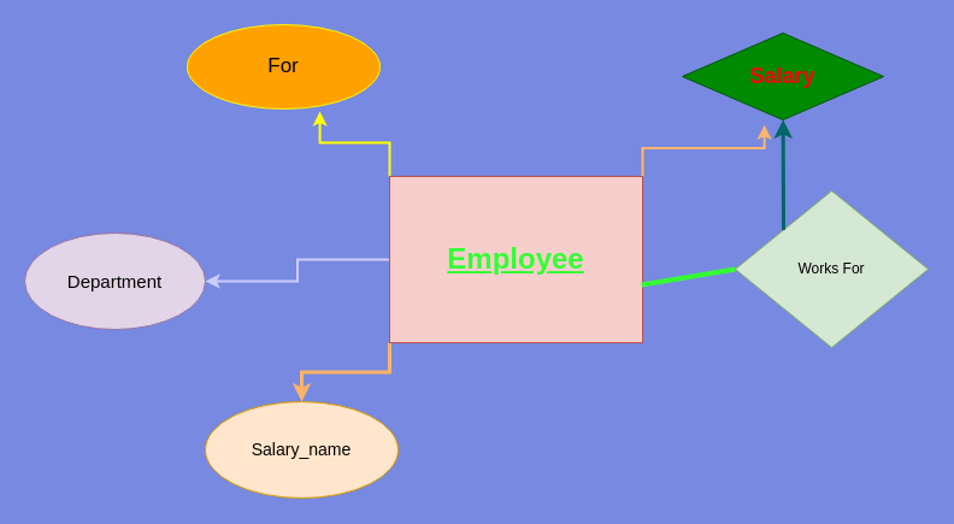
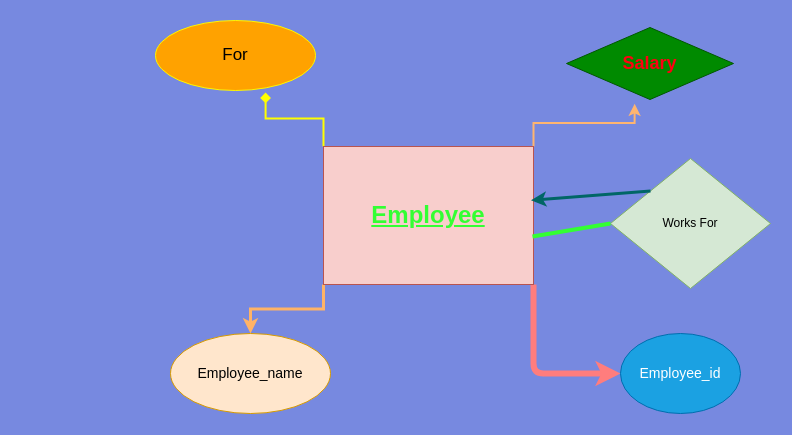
  <mxCell id="0" />
  <mxCell id="1" parent="0" />
+ <mxCell id="2" style="edgeStyle=orthogonalEdgeStyle;rounded=1;orthogonalLoop=1;jettySize=auto;html=1;exitX=1;exitY=1;exitDx=0;exitDy=0;entryX=0;entryY=0.5;entryDx=0;entryDy=0;strokeColor=#FF7D7D;strokeWidth=6;" edge="1" parent="1" source="7" target="11"><mxGeometry relative="1" as="geometry" /></mxCell>
  <mxCell id="3" style="edgeStyle=orthogonalEdgeStyle;rounded=0;orthogonalLoop=1;jettySize=auto;html=1;exitX=0;exitY=1;exitDx=0;exitDy=0;strokeColor=#FFB366;strokeWidth=3;" edge="1" parent="1" source="7" target="10"><mxGeometry relative="1" as="geometry" /></mxCell>
- <mxCell id="4" style="edgeStyle=orthogonalEdgeStyle;rounded=0;orthogonalLoop=1;jettySize=auto;html=1;exitX=0;exitY=0;exitDx=0;exitDy=0;entryX=0.688;entryY=1.029;entryDx=0;entryDy=0;entryPerimeter=0;strokeColor=#FFFF00;strokeWidth=2;" edge="1" parent="1" source="7" target="8"><mxGeometry relative="1" as="geometry" /></mxCell>
+ <mxCell id="4" style="edgeStyle=orthogonalEdgeStyle;rounded=0;orthogonalLoop=1;jettySize=auto;html=1;exitX=0;exitY=0;exitDx=0;exitDy=0;entryX=0.688;entryY=1.029;entryDx=0;entryDy=0;entryPerimeter=0;strokeColor=#FFFF00;strokeWidth=2;endArrow=diamond;" edge="1" parent="1" source="7" target="8"><mxGeometry relative="1" as="geometry" /></mxCell>
  <mxCell id="5" style="edgeStyle=orthogonalEdgeStyle;rounded=0;orthogonalLoop=1;jettySize=auto;html=1;exitX=1;exitY=0;exitDx=0;exitDy=0;entryX=0.408;entryY=1.06;entryDx=0;entryDy=0;entryPerimeter=0;strokeColor=#FFB570;strokeWidth=2;" edge="1" parent="1" source="7" target="9"><mxGeometry relative="1" as="geometry" /></mxCell>
- <mxCell id="6" style="edgeStyle=orthogonalEdgeStyle;rounded=0;orthogonalLoop=1;jettySize=auto;html=1;exitX=0;exitY=0.5;exitDx=0;exitDy=0;entryX=1;entryY=0.5;entryDx=0;entryDy=0;strokeColor=#CCCCFF;strokeWidth=2;" edge="1" parent="1" source="7" target="15"><mxGeometry relative="1" as="geometry" /></mxCell>
  <mxCell id="7" value="&lt;h1&gt;&lt;b&gt;&lt;font color=&quot;#33ff33&quot;&gt;&lt;u&gt;Employee&lt;/u&gt;&lt;/font&gt;&lt;/b&gt;&lt;/h1&gt;" style="rounded=0;whiteSpace=wrap;html=1;fillColor=#f8cecc;strokeColor=#b85450;" vertex="1" parent="1"><mxGeometry x="323" y="146" width="210" height="138" as="geometry" /></mxCell>
  <mxCell id="8" value="&lt;font style=&quot;font-size: 17px;&quot;&gt;For&lt;/font&gt;" style="ellipse;whiteSpace=wrap;html=1;strokeColor=#fff700;fillColor=#ffa200;" vertex="1" parent="1"><mxGeometry x="155" y="20" width="160" height="70" as="geometry" /></mxCell>
  <mxCell id="9" value="&lt;h3&gt;&lt;font color=&quot;#ff0011&quot; style=&quot;font-size: 18px;&quot;&gt;Salary&lt;/font&gt;&lt;/h3&gt;" style="rhombus;whiteSpace=wrap;html=1;fillColor=#008a00;strokeColor=#005700;fontColor=#ffffff;" vertex="1" parent="1"><mxGeometry x="566" y="27" width="167" height="72" as="geometry" /></mxCell>
- <mxCell id="10" value="&lt;font style=&quot;font-size: 14px;&quot;&gt;Salary_name&lt;/font&gt;" style="ellipse;whiteSpace=wrap;html=1;fillColor=#ffe6cc;strokeColor=#d79b00;" vertex="1" parent="1"><mxGeometry x="170" y="333" width="160" height="80" as="geometry" /></mxCell>
+ <mxCell id="10" value="&lt;font style=&quot;font-size: 14px;&quot;&gt;Employee_name&lt;/font&gt;" style="ellipse;whiteSpace=wrap;html=1;fillColor=#ffe6cc;strokeColor=#d79b00;" vertex="1" parent="1"><mxGeometry x="170" y="333" width="160" height="80" as="geometry" /></mxCell>
+ <mxCell id="11" value="&lt;font style=&quot;font-size: 14px;&quot;&gt;Employee_id&lt;/font&gt;" style="ellipse;whiteSpace=wrap;html=1;fillColor=#1ba1e2;fontColor=#ffffff;strokeColor=#006EAF;" vertex="1" parent="1"><mxGeometry x="620" y="333" width="120" height="80" as="geometry" /></mxCell>
  <mxCell id="12" value="Works For" style="rhombus;whiteSpace=wrap;html=1;fillColor=#d5e8d4;strokeColor=#82b366;" vertex="1" parent="1"><mxGeometry x="610" y="158" width="160" height="130" as="geometry" /></mxCell>
- <mxCell id="13" value="" style="endArrow=classic;html=1;rounded=0;exitX=0;exitY=0;exitDx=0;exitDy=0;strokeColor=#006666;strokeWidth=3;" edge="1" parent="1" source="12" target="9"><mxGeometry width="50" height="50" relative="1" as="geometry"><mxPoint x="500" y="263" as="sourcePoint" /><mxPoint x="550" y="213" as="targetPoint" /></mxGeometry></mxCell>
+ <mxCell id="13" value="" style="endArrow=classic;html=1;rounded=0;exitX=0;exitY=0;exitDx=0;exitDy=0;entryX=0.988;entryY=0.389;entryDx=0;entryDy=0;entryPerimeter=0;strokeColor=#006666;strokeWidth=3;" edge="1" parent="1" source="12" target="7"><mxGeometry width="50" height="50" relative="1" as="geometry"><mxPoint x="500" y="263" as="sourcePoint" /><mxPoint x="550" y="213" as="targetPoint" /></mxGeometry></mxCell>
  <mxCell id="14" value="" style="endArrow=none;html=1;rounded=0;entryX=0;entryY=0.5;entryDx=0;entryDy=0;strokeColor=#33FF33;strokeWidth=4;" edge="1" parent="1" target="12"><mxGeometry width="50" height="50" relative="1" as="geometry"><mxPoint x="532" y="236" as="sourcePoint" /><mxPoint x="550" y="213" as="targetPoint" /></mxGeometry></mxCell>
- <mxCell id="15" value="&lt;font style=&quot;font-size: 15px;&quot;&gt;Department&lt;/font&gt;" style="ellipse;whiteSpace=wrap;html=1;strokeColor=#9673a6;fillColor=#e1d5e7;" vertex="1" parent="1"><mxGeometry x="20" y="193" width="150" height="80" as="geometry" /></mxCell>
